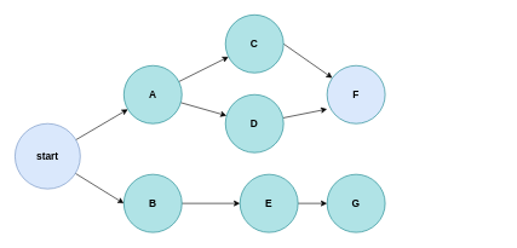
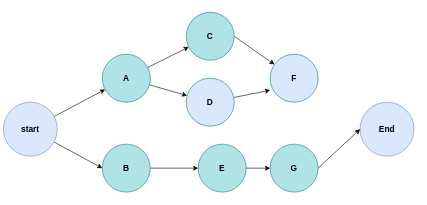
  <mxCell id="0" />
  <mxCell id="1" parent="0" />
  <mxCell id="2" value="" style="rounded=0;orthogonalLoop=1;jettySize=auto;html=1;fontSize=14;" edge="1" parent="1" source="4" target="7"><mxGeometry relative="1" as="geometry" /></mxCell>
  <mxCell id="3" style="edgeStyle=none;rounded=0;orthogonalLoop=1;jettySize=auto;html=1;entryX=0;entryY=0.5;entryDx=0;entryDy=0;fontSize=14;" edge="1" parent="1" source="4" target="9"><mxGeometry relative="1" as="geometry" /></mxCell>
- <mxCell id="4" value="&lt;font style=&quot;font-size: 14px;&quot;&gt;&lt;b&gt;start&lt;/b&gt;&lt;/font&gt;" style="ellipse;whiteSpace=wrap;html=1;aspect=fixed;fillColor=#dae8fc;strokeColor=#6c8ebf;" vertex="1" parent="1"><mxGeometry x="20" y="170" width="90" height="90" as="geometry" /></mxCell>
+ <mxCell id="4" value="&lt;font style=&quot;font-size: 14px;&quot;&gt;&lt;b&gt;start&lt;/b&gt;&lt;/font&gt;" style="ellipse;whiteSpace=wrap;html=1;aspect=fixed;fillColor=#dae8fc;strokeColor=#6c8ebf;" vertex="1" parent="1"><mxGeometry x="5" y="170" width="90" height="90" as="geometry" /></mxCell>
  <mxCell id="5" value="" style="rounded=0;orthogonalLoop=1;jettySize=auto;html=1;fontSize=14;" edge="1" parent="1" source="7" target="13"><mxGeometry relative="1" as="geometry" /></mxCell>
  <mxCell id="6" style="edgeStyle=none;rounded=0;orthogonalLoop=1;jettySize=auto;html=1;fontSize=14;" edge="1" parent="1" source="7" target="15"><mxGeometry relative="1" as="geometry" /></mxCell>
  <mxCell id="7" value="&lt;span style=&quot;font-size: 14px;&quot;&gt;&lt;b&gt;A&lt;/b&gt;&lt;/span&gt;" style="ellipse;whiteSpace=wrap;html=1;aspect=fixed;fillColor=#b0e3e6;strokeColor=#0e8088;" vertex="1" parent="1"><mxGeometry x="170" y="90" width="80" height="80" as="geometry" /></mxCell>
  <mxCell id="8" value="" style="edgeStyle=orthogonalEdgeStyle;rounded=0;orthogonalLoop=1;jettySize=auto;html=1;fontSize=14;" edge="1" parent="1" source="9" target="11"><mxGeometry relative="1" as="geometry" /></mxCell>
  <mxCell id="9" value="&lt;span style=&quot;font-size: 14px;&quot;&gt;&lt;b&gt;B&lt;/b&gt;&lt;/span&gt;" style="ellipse;whiteSpace=wrap;html=1;aspect=fixed;fillColor=#b0e3e6;strokeColor=#0e8088;" vertex="1" parent="1"><mxGeometry x="170" y="240" width="80" height="80" as="geometry" /></mxCell>
  <mxCell id="10" style="edgeStyle=none;rounded=0;orthogonalLoop=1;jettySize=auto;html=1;exitX=1;exitY=0.5;exitDx=0;exitDy=0;entryX=0;entryY=0.5;entryDx=0;entryDy=0;fontSize=14;" edge="1" parent="1" source="11" target="19"><mxGeometry relative="1" as="geometry" /></mxCell>
  <mxCell id="11" value="&lt;span style=&quot;font-size: 14px;&quot;&gt;&lt;b&gt;E&lt;/b&gt;&lt;/span&gt;" style="ellipse;whiteSpace=wrap;html=1;aspect=fixed;fillColor=#b0e3e6;strokeColor=#0e8088;" vertex="1" parent="1"><mxGeometry x="330" y="240" width="80" height="80" as="geometry" /></mxCell>
  <mxCell id="12" style="edgeStyle=none;rounded=0;orthogonalLoop=1;jettySize=auto;html=1;exitX=1;exitY=0.5;exitDx=0;exitDy=0;fontSize=14;" edge="1" parent="1" source="13" target="16"><mxGeometry relative="1" as="geometry" /></mxCell>
  <mxCell id="13" value="&lt;span style=&quot;font-size: 14px;&quot;&gt;&lt;b&gt;C&lt;/b&gt;&lt;/span&gt;" style="ellipse;whiteSpace=wrap;html=1;aspect=fixed;fillColor=#b0e3e6;strokeColor=#0e8088;" vertex="1" parent="1"><mxGeometry x="310" y="20" width="80" height="80" as="geometry" /></mxCell>
  <mxCell id="14" style="edgeStyle=none;rounded=0;orthogonalLoop=1;jettySize=auto;html=1;entryX=0;entryY=0.75;entryDx=0;entryDy=0;entryPerimeter=0;fontSize=14;" edge="1" parent="1" source="15" target="16"><mxGeometry relative="1" as="geometry" /></mxCell>
- <mxCell id="15" value="&lt;span style=&quot;font-size: 14px;&quot;&gt;&lt;b&gt;D&lt;/b&gt;&lt;/span&gt;" style="ellipse;whiteSpace=wrap;html=1;aspect=fixed;fillColor=#b0e3e6;strokeColor=#0e8088;" vertex="1" parent="1"><mxGeometry x="310" y="130" width="80" height="80" as="geometry" /></mxCell>
+ <mxCell id="15" value="&lt;span style=&quot;font-size: 14px;&quot;&gt;&lt;b&gt;D&lt;/b&gt;&lt;/span&gt;" style="ellipse;whiteSpace=wrap;html=1;aspect=fixed;fillColor=#dae8fc;strokeColor=#0e8088;" vertex="1" parent="1"><mxGeometry x="310" y="130" width="80" height="80" as="geometry" /></mxCell>
  <mxCell id="16" value="&lt;span style=&quot;font-size: 14px;&quot;&gt;&lt;b&gt;F&lt;/b&gt;&lt;/span&gt;" style="ellipse;whiteSpace=wrap;html=1;aspect=fixed;fillColor=#dae8fc;strokeColor=#0e8088;" vertex="1" parent="1"><mxGeometry x="450" y="90" width="80" height="80" as="geometry" /></mxCell>
+ <mxCell id="17" value="&lt;font style=&quot;font-size: 14px;&quot;&gt;&lt;b&gt;End&lt;/b&gt;&lt;/font&gt;" style="ellipse;whiteSpace=wrap;html=1;aspect=fixed;fillColor=#dae8fc;strokeColor=#6c8ebf;" vertex="1" parent="1"><mxGeometry x="600" y="170" width="90" height="90" as="geometry" /></mxCell>
+ <mxCell id="18" style="edgeStyle=none;rounded=0;orthogonalLoop=1;jettySize=auto;html=1;exitX=1;exitY=0.5;exitDx=0;exitDy=0;entryX=0;entryY=0.5;entryDx=0;entryDy=0;fontSize=14;" edge="1" parent="1" source="19" target="17"><mxGeometry relative="1" as="geometry" /></mxCell>
  <mxCell id="19" value="&lt;span style=&quot;font-size: 14px;&quot;&gt;&lt;b&gt;G&lt;/b&gt;&lt;/span&gt;" style="ellipse;whiteSpace=wrap;html=1;aspect=fixed;fillColor=#b0e3e6;strokeColor=#0e8088;" vertex="1" parent="1"><mxGeometry x="450" y="240" width="80" height="80" as="geometry" /></mxCell>
